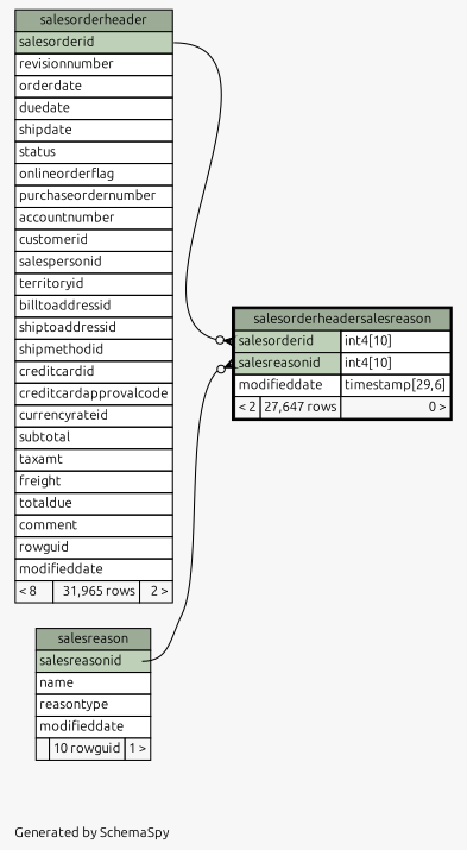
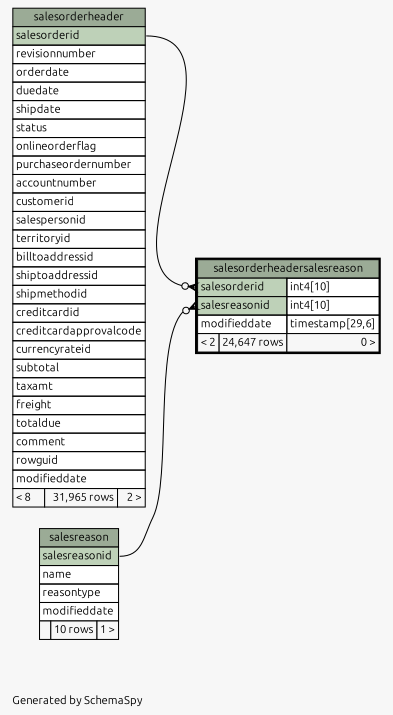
  digraph {
    bgcolor="#f7f7f7"
    fontname=Ubuntu
    fontsize=11
    label="\nGenerated by SchemaSpy"
    labeljust=l
    nodesep=0.18
    rankdir=RL
    ranksep=0.46
    node [fontname=Ubuntu fontsize=11 shape=plaintext]
    edge [arrowhead=none arrowsize=0.8 arrowtail=crowodot dir=back fontname=Ubuntu]
-   n1 [label=<     <TABLE BORDER="2" CELLBORDER="1" CELLSPACING="0" BGCOLOR="#ffffff">       <TR><TD COLSPAN="3" BGCOLOR="#9bab96" ALIGN="CENTER">salesorderheadersalesreason</TD></TR>       <TR><TD PORT="salesorderid" COLSPAN="2" BGCOLOR="#bed1b8" ALIGN="LEFT">salesorderid</TD><TD PORT="salesorderid.type" ALIGN="LEFT">int4[10]</TD></TR>       <TR><TD PORT="salesreasonid" COLSPAN="2" BGCOLOR="#bed1b8" ALIGN="LEFT">salesreasonid</TD><TD PORT="salesreasonid.type" ALIGN="LEFT">int4[10]</TD></TR>       <TR><TD PORT="modifieddate" COLSPAN="2" ALIGN="LEFT">modifieddate</TD><TD PORT="modifieddate.type" ALIGN="LEFT">timestamp[29,6]</TD></TR>       <TR><TD ALIGN="LEFT" BGCOLOR="#f7f7f7">&lt; 2</TD><TD ALIGN="RIGHT" BGCOLOR="#f7f7f7">27,647 rows</TD><TD ALIGN="RIGHT" BGCOLOR="#f7f7f7">0 &gt;</TD></TR>     </TABLE>>]
+   n1 [label=<     <TABLE BORDER="2" CELLBORDER="1" CELLSPACING="0" BGCOLOR="#ffffff">       <TR><TD COLSPAN="3" BGCOLOR="#9bab96" ALIGN="CENTER">salesorderheadersalesreason</TD></TR>       <TR><TD PORT="salesorderid" COLSPAN="2" BGCOLOR="#bed1b8" ALIGN="LEFT">salesorderid</TD><TD PORT="salesorderid.type" ALIGN="LEFT">int4[10]</TD></TR>       <TR><TD PORT="salesreasonid" COLSPAN="2" BGCOLOR="#bed1b8" ALIGN="LEFT">salesreasonid</TD><TD PORT="salesreasonid.type" ALIGN="LEFT">int4[10]</TD></TR>       <TR><TD PORT="modifieddate" COLSPAN="2" ALIGN="LEFT">modifieddate</TD><TD PORT="modifieddate.type" ALIGN="LEFT">timestamp[29,6]</TD></TR>       <TR><TD ALIGN="LEFT" BGCOLOR="#f7f7f7">&lt; 2</TD><TD ALIGN="RIGHT" BGCOLOR="#f7f7f7">24,647 rows</TD><TD ALIGN="RIGHT" BGCOLOR="#f7f7f7">0 &gt;</TD></TR>     </TABLE>>]
    n2 [label=<     <TABLE BORDER="0" CELLBORDER="1" CELLSPACING="0" BGCOLOR="#ffffff">       <TR><TD COLSPAN="3" BGCOLOR="#9bab96" ALIGN="CENTER">salesorderheader</TD></TR>       <TR><TD PORT="salesorderid" COLSPAN="3" BGCOLOR="#bed1b8" ALIGN="LEFT">salesorderid</TD></TR>       <TR><TD PORT="revisionnumber" COLSPAN="3" ALIGN="LEFT">revisionnumber</TD></TR>       <TR><TD PORT="orderdate" COLSPAN="3" ALIGN="LEFT">orderdate</TD></TR>       <TR><TD PORT="duedate" COLSPAN="3" ALIGN="LEFT">duedate</TD></TR>       <TR><TD PORT="shipdate" COLSPAN="3" ALIGN="LEFT">shipdate</TD></TR>       <TR><TD PORT="status" COLSPAN="3" ALIGN="LEFT">status</TD></TR>       <TR><TD PORT="onlineorderflag" COLSPAN="3" ALIGN="LEFT">onlineorderflag</TD></TR>       <TR><TD PORT="purchaseordernumber" COLSPAN="3" ALIGN="LEFT">purchaseordernumber</TD></TR>       <TR><TD PORT="accountnumber" COLSPAN="3" ALIGN="LEFT">accountnumber</TD></TR>       <TR><TD PORT="customerid" COLSPAN="3" ALIGN="LEFT">customerid</TD></TR>       <TR><TD PORT="salespersonid" COLSPAN="3" ALIGN="LEFT">salespersonid</TD></TR>       <TR><TD PORT="territoryid" COLSPAN="3" ALIGN="LEFT">territoryid</TD></TR>       <TR><TD PORT="billtoaddressid" COLSPAN="3" ALIGN="LEFT">billtoaddressid</TD></TR>       <TR><TD PORT="shiptoaddressid" COLSPAN="3" ALIGN="LEFT">shiptoaddressid</TD></TR>       <TR><TD PORT="shipmethodid" COLSPAN="3" ALIGN="LEFT">shipmethodid</TD></TR>       <TR><TD PORT="creditcardid" COLSPAN="3" ALIGN="LEFT">creditcardid</TD></TR>       <TR><TD PORT="creditcardapprovalcode" COLSPAN="3" ALIGN="LEFT">creditcardapprovalcode</TD></TR>       <TR><TD PORT="currencyrateid" COLSPAN="3" ALIGN="LEFT">currencyrateid</TD></TR>       <TR><TD PORT="subtotal" COLSPAN="3" ALIGN="LEFT">subtotal</TD></TR>       <TR><TD PORT="taxamt" COLSPAN="3" ALIGN="LEFT">taxamt</TD></TR>       <TR><TD PORT="freight" COLSPAN="3" ALIGN="LEFT">freight</TD></TR>       <TR><TD PORT="totaldue" COLSPAN="3" ALIGN="LEFT">totaldue</TD></TR>       <TR><TD PORT="comment" COLSPAN="3" ALIGN="LEFT">comment</TD></TR>       <TR><TD PORT="rowguid" COLSPAN="3" ALIGN="LEFT">rowguid</TD></TR>       <TR><TD PORT="modifieddate" COLSPAN="3" ALIGN="LEFT">modifieddate</TD></TR>       <TR><TD ALIGN="LEFT" BGCOLOR="#f7f7f7">&lt; 8</TD><TD ALIGN="RIGHT" BGCOLOR="#f7f7f7">31,965 rows</TD><TD ALIGN="RIGHT" BGCOLOR="#f7f7f7">2 &gt;</TD></TR>     </TABLE>>]
-   n3 [label=<     <TABLE BORDER="0" CELLBORDER="1" CELLSPACING="0" BGCOLOR="#ffffff">       <TR><TD COLSPAN="3" BGCOLOR="#9bab96" ALIGN="CENTER">salesreason</TD></TR>       <TR><TD PORT="salesreasonid" COLSPAN="3" BGCOLOR="#bed1b8" ALIGN="LEFT">salesreasonid</TD></TR>       <TR><TD PORT="name" COLSPAN="3" ALIGN="LEFT">name</TD></TR>       <TR><TD PORT="reasontype" COLSPAN="3" ALIGN="LEFT">reasontype</TD></TR>       <TR><TD PORT="modifieddate" COLSPAN="3" ALIGN="LEFT">modifieddate</TD></TR>       <TR><TD ALIGN="LEFT" BGCOLOR="#f7f7f7">  </TD><TD ALIGN="RIGHT" BGCOLOR="#f7f7f7">10 rowguid</TD><TD ALIGN="RIGHT" BGCOLOR="#f7f7f7">1 &gt;</TD></TR>     </TABLE>>]
+   n3 [label=<     <TABLE BORDER="0" CELLBORDER="1" CELLSPACING="0" BGCOLOR="#ffffff">       <TR><TD COLSPAN="3" BGCOLOR="#9bab96" ALIGN="CENTER">salesreason</TD></TR>       <TR><TD PORT="salesreasonid" COLSPAN="3" BGCOLOR="#bed1b8" ALIGN="LEFT">salesreasonid</TD></TR>       <TR><TD PORT="name" COLSPAN="3" ALIGN="LEFT">name</TD></TR>       <TR><TD PORT="reasontype" COLSPAN="3" ALIGN="LEFT">reasontype</TD></TR>       <TR><TD PORT="modifieddate" COLSPAN="3" ALIGN="LEFT">modifieddate</TD></TR>       <TR><TD ALIGN="LEFT" BGCOLOR="#f7f7f7">  </TD><TD ALIGN="RIGHT" BGCOLOR="#f7f7f7">10 rows</TD><TD ALIGN="RIGHT" BGCOLOR="#f7f7f7">1 &gt;</TD></TR>     </TABLE>>]
    n1 -> n2 [headport="salesorderid:e" tailport="salesorderid:w"]
    n1 -> n3 [headport="salesreasonid:e" tailport="salesreasonid:w"]
  }
